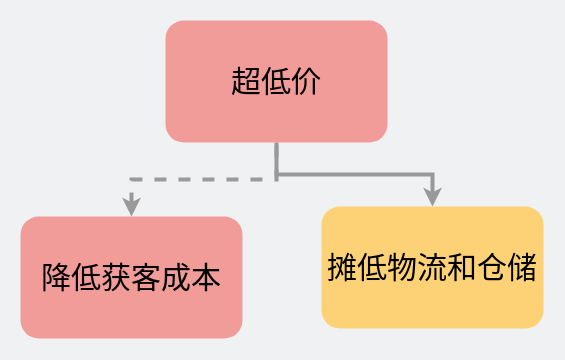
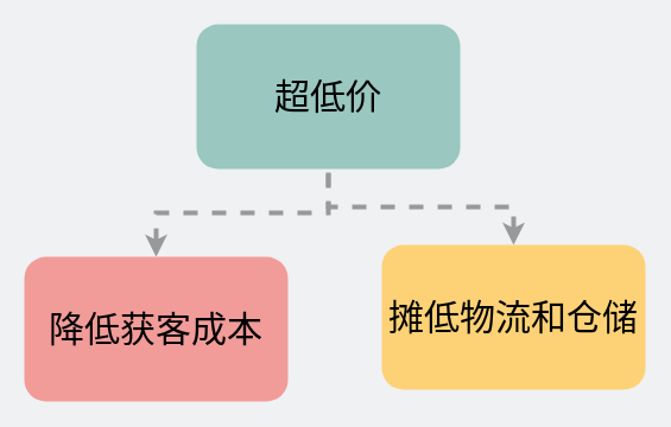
  <mxCell id="0" />
  <mxCell id="1" parent="0" />
- <mxCell id="2" style="edgeStyle=orthogonalEdgeStyle;rounded=0;orthogonalLoop=1;jettySize=auto;html=1;exitX=0.5;exitY=0;exitDx=0;exitDy=0;entryX=0.5;entryY=1;entryDx=0;entryDy=0;dashed=0;fontSize=30;strokeColor=#999999;strokeWidth=4;startArrow=classic;startFill=1;endArrow=none;endFill=0;" parent="1" source="3" target="4" edge="1"><mxGeometry relative="1" as="geometry" /></mxCell>
+ <mxCell id="2" style="edgeStyle=orthogonalEdgeStyle;rounded=0;orthogonalLoop=1;jettySize=auto;html=1;exitX=0.5;exitY=0;exitDx=0;exitDy=0;entryX=0.5;entryY=1;entryDx=0;entryDy=0;dashed=1;fontSize=30;strokeColor=#999999;strokeWidth=4;startArrow=classic;startFill=1;endArrow=none;endFill=0;" parent="1" source="3" target="4" edge="1"><mxGeometry relative="1" as="geometry" /></mxCell>
  <mxCell id="3" value="&lt;font style=&quot;font-size: 30px&quot;&gt;摊低物流和仓储&lt;/font&gt;" style="rounded=1;whiteSpace=wrap;html=1;strokeColor=none;fillColor=#FDD276;" parent="1" vertex="1"><mxGeometry x="321" y="206" width="222" height="122" as="geometry" /></mxCell>
- <mxCell id="4" value="&lt;font style=&quot;font-size: 30px&quot;&gt;超低价&lt;/font&gt;" style="rounded=1;whiteSpace=wrap;html=1;strokeColor=none;fillColor=#f19c99;" parent="1" vertex="1"><mxGeometry x="165" y="20" width="222" height="122" as="geometry" /></mxCell>
+ <mxCell id="4" value="&lt;font style=&quot;font-size: 30px&quot;&gt;超低价&lt;/font&gt;" style="rounded=1;whiteSpace=wrap;html=1;strokeColor=none;fillColor=#9AC7BF;" parent="1" vertex="1"><mxGeometry x="165" y="20" width="222" height="122" as="geometry" /></mxCell>
  <mxCell id="5" style="edgeStyle=orthogonalEdgeStyle;rounded=0;orthogonalLoop=1;jettySize=auto;html=1;exitX=0.5;exitY=0;exitDx=0;exitDy=0;entryX=0.5;entryY=1;entryDx=0;entryDy=0;fontSize=30;strokeWidth=4;strokeColor=#999999;dashed=1;startArrow=classic;startFill=1;endArrow=none;endFill=0;" parent="1" source="6" target="4" edge="1"><mxGeometry relative="1" as="geometry" /></mxCell>
  <mxCell id="6" value="&lt;font style=&quot;font-size: 30px&quot;&gt;降低获客成本&lt;/font&gt;" style="rounded=1;whiteSpace=wrap;html=1;strokeColor=none;fillColor=#F19C99;" parent="1" vertex="1"><mxGeometry x="20" y="216" width="222" height="122" as="geometry" /></mxCell>
